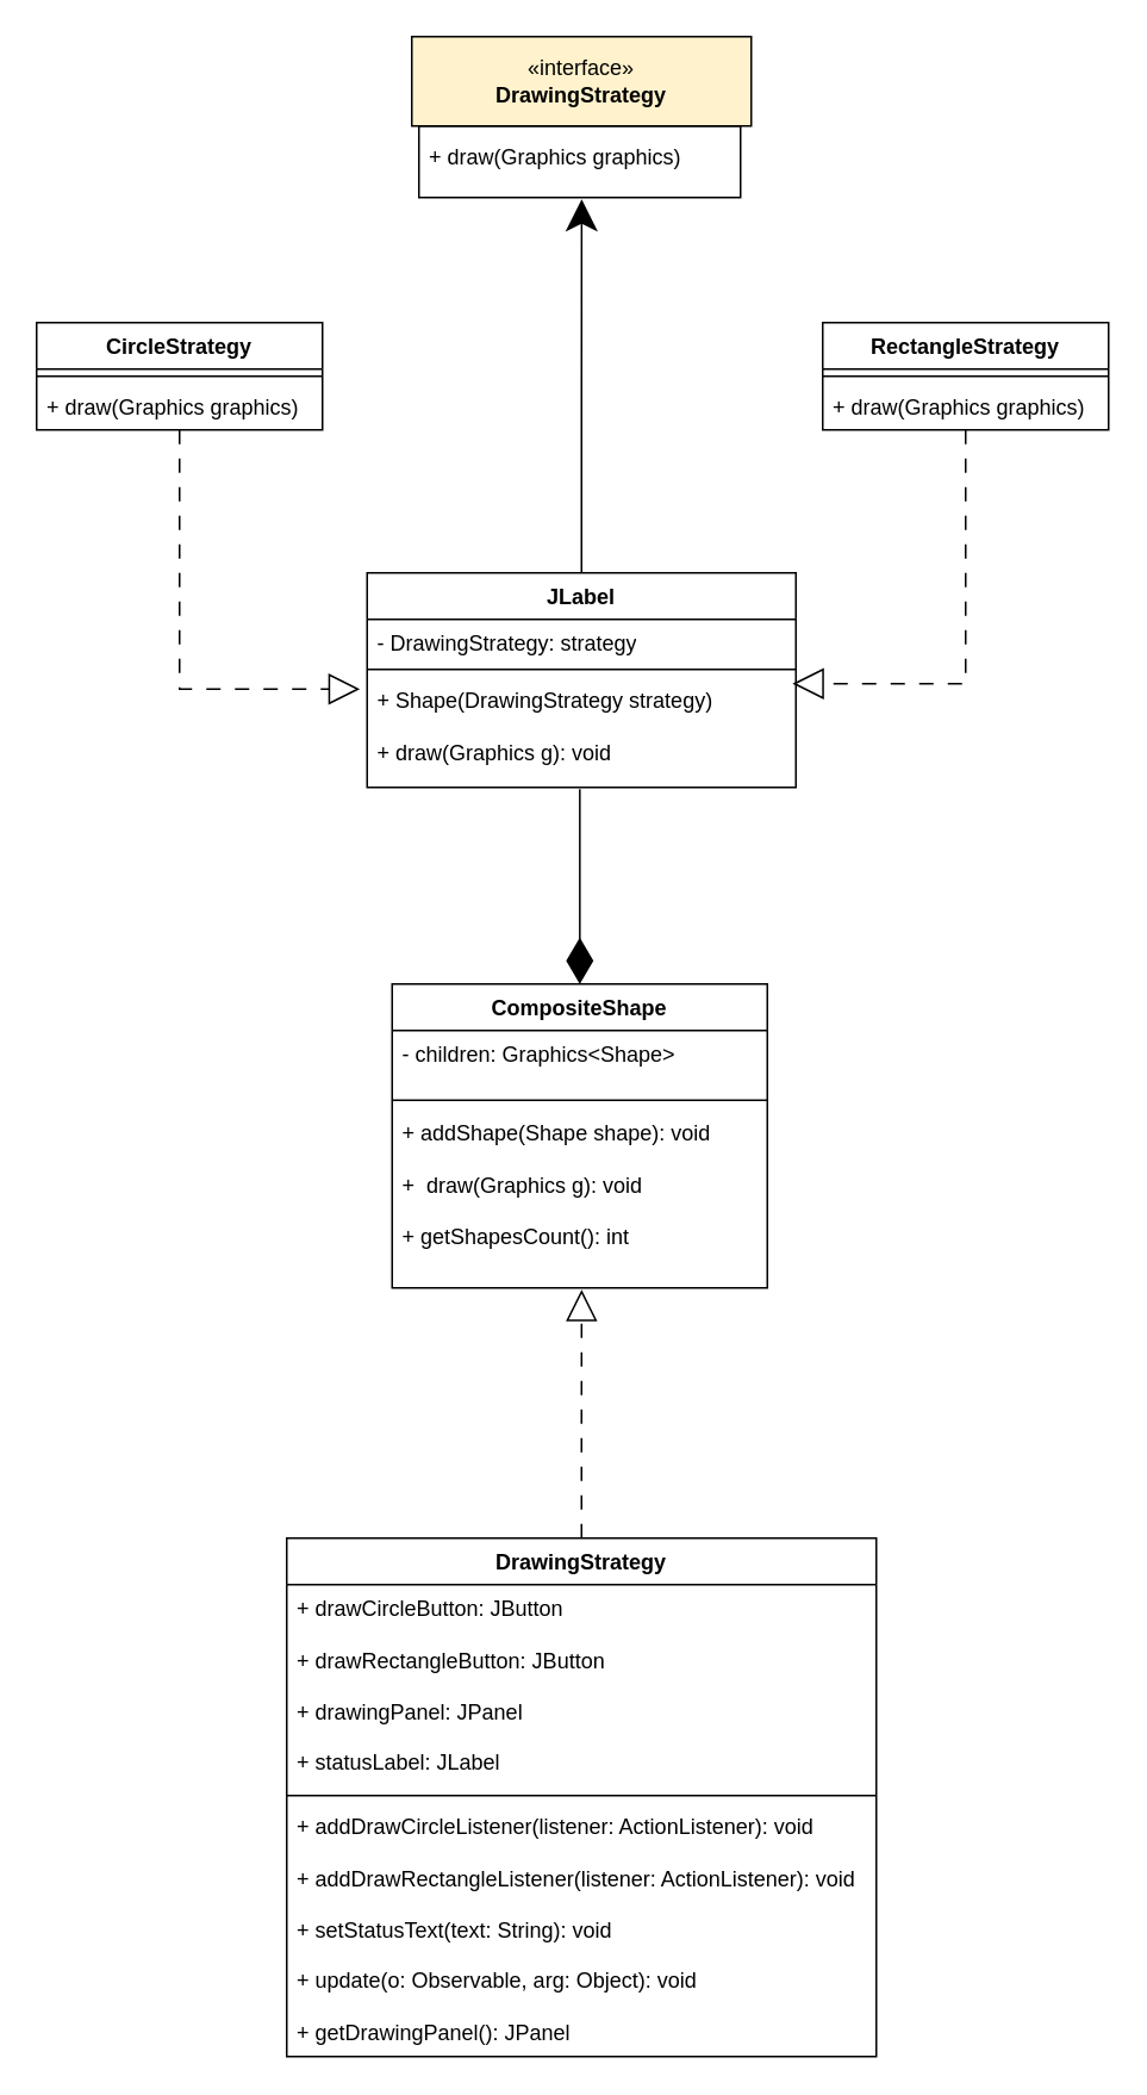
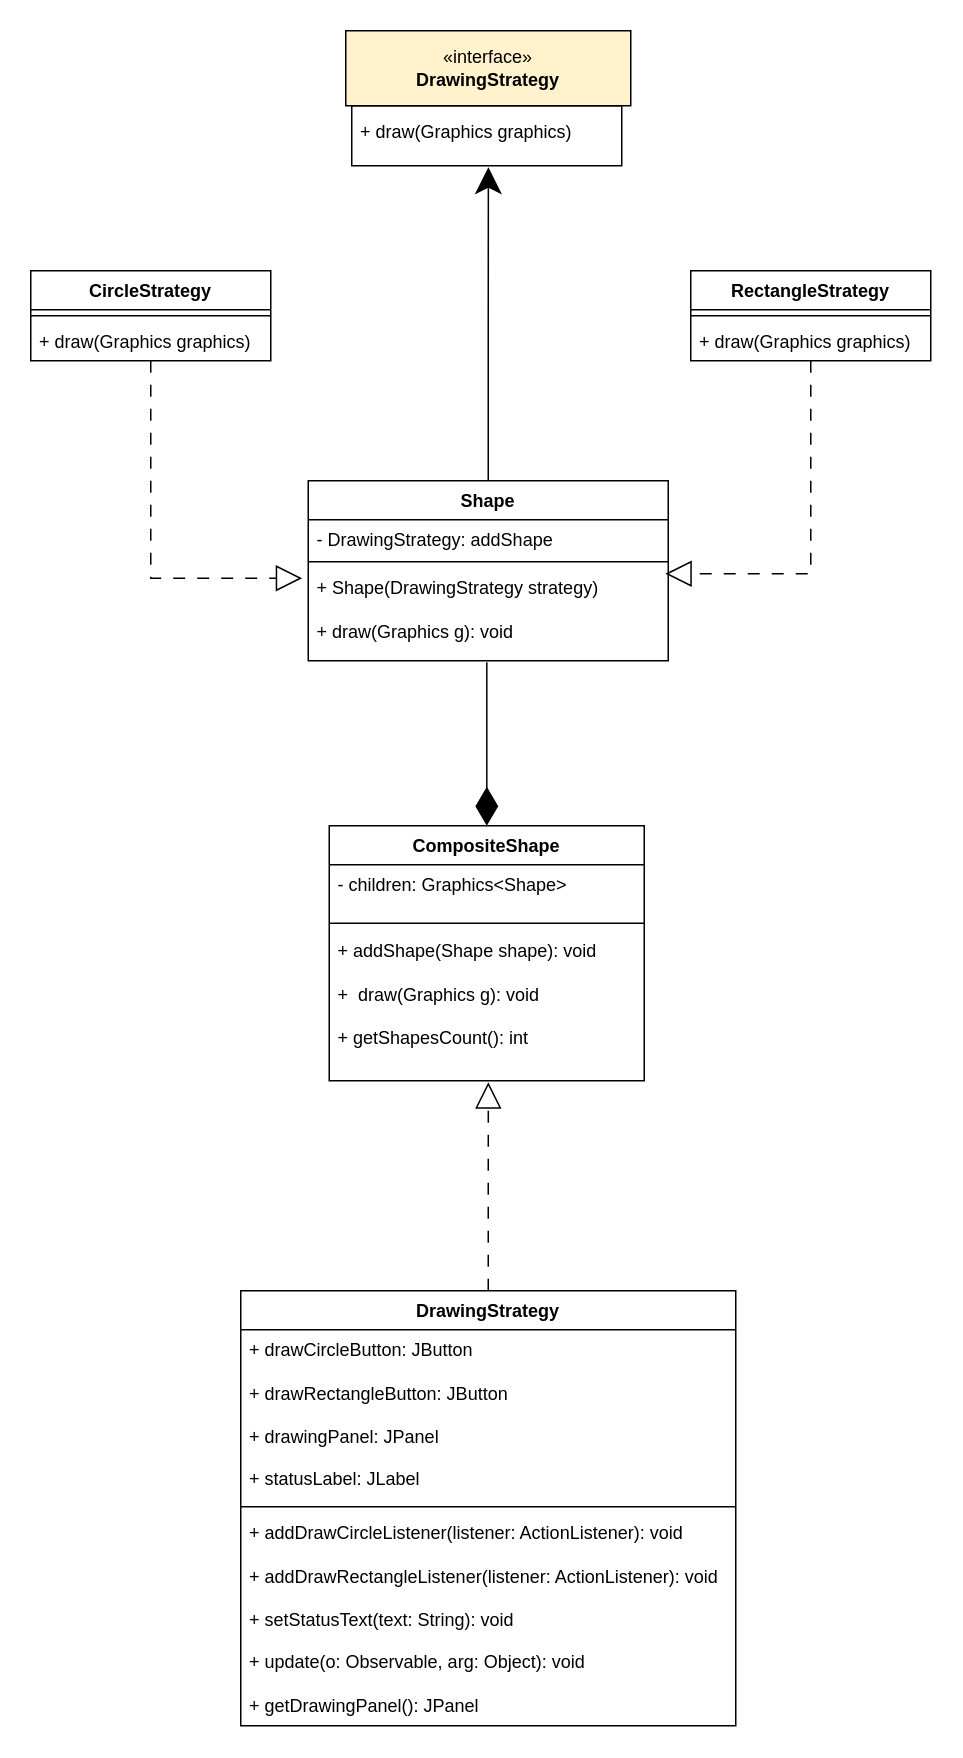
  <mxCell id="0" />
  <mxCell id="1" parent="0" />
  <mxCell id="2" value="" style="swimlane;fontStyle=1;align=center;verticalAlign=top;childLayout=stackLayout;horizontal=1;startSize=26;horizontalStack=0;resizeParent=1;resizeParentMax=0;resizeLast=0;collapsible=1;marginBottom=0;whiteSpace=wrap;html=1;" vertex="1" parent="1"><mxGeometry x="234" y="40" width="180" height="70" as="geometry" /></mxCell>
  <mxCell id="3" value="" style="line;strokeWidth=1;fillColor=none;align=left;verticalAlign=middle;spacingTop=-1;spacingLeft=3;spacingRight=3;rotatable=0;labelPosition=right;points=[];portConstraint=eastwest;strokeColor=inherit;" vertex="1" parent="2"><mxGeometry y="26" width="180" height="8" as="geometry" /></mxCell>
  <mxCell id="4" value="+ draw(Graphics graphics)" style="text;strokeColor=none;fillColor=none;align=left;verticalAlign=top;spacingLeft=4;spacingRight=4;overflow=hidden;rotatable=0;points=[[0,0.5],[1,0.5]];portConstraint=eastwest;whiteSpace=wrap;html=1;" vertex="1" parent="2"><mxGeometry y="34" width="180" height="36" as="geometry" /></mxCell>
  <mxCell id="5" value="«interface»&lt;br&gt;&lt;b&gt;DrawingStrategy&lt;/b&gt;" style="html=1;whiteSpace=wrap;fillColor=#fff2cc;" vertex="1" parent="1"><mxGeometry x="230" y="20" width="190" height="50" as="geometry" /></mxCell>
  <mxCell id="6" value="CircleStrategy" style="swimlane;fontStyle=1;align=center;verticalAlign=top;childLayout=stackLayout;horizontal=1;startSize=26;horizontalStack=0;resizeParent=1;resizeParentMax=0;resizeLast=0;collapsible=1;marginBottom=0;whiteSpace=wrap;html=1;" vertex="1" parent="1"><mxGeometry x="20" y="180" width="160" height="60" as="geometry" /></mxCell>
  <mxCell id="7" value="" style="line;strokeWidth=1;fillColor=none;align=left;verticalAlign=middle;spacingTop=-1;spacingLeft=3;spacingRight=3;rotatable=0;labelPosition=right;points=[];portConstraint=eastwest;strokeColor=inherit;" vertex="1" parent="6"><mxGeometry y="26" width="160" height="8" as="geometry" /></mxCell>
  <mxCell id="8" value="+ draw(Graphics graphics)" style="text;strokeColor=none;fillColor=none;align=left;verticalAlign=top;spacingLeft=4;spacingRight=4;overflow=hidden;rotatable=0;points=[[0,0.5],[1,0.5]];portConstraint=eastwest;whiteSpace=wrap;html=1;" vertex="1" parent="6"><mxGeometry y="34" width="160" height="26" as="geometry" /></mxCell>
  <mxCell id="9" value="RectangleStrategy" style="swimlane;fontStyle=1;align=center;verticalAlign=top;childLayout=stackLayout;horizontal=1;startSize=26;horizontalStack=0;resizeParent=1;resizeParentMax=0;resizeLast=0;collapsible=1;marginBottom=0;whiteSpace=wrap;html=1;" vertex="1" parent="1"><mxGeometry x="460" y="180" width="160" height="60" as="geometry" /></mxCell>
  <mxCell id="10" value="" style="line;strokeWidth=1;fillColor=none;align=left;verticalAlign=middle;spacingTop=-1;spacingLeft=3;spacingRight=3;rotatable=0;labelPosition=right;points=[];portConstraint=eastwest;strokeColor=inherit;" vertex="1" parent="9"><mxGeometry y="26" width="160" height="8" as="geometry" /></mxCell>
  <mxCell id="11" value="+ draw(Graphics graphics)" style="text;strokeColor=none;fillColor=none;align=left;verticalAlign=top;spacingLeft=4;spacingRight=4;overflow=hidden;rotatable=0;points=[[0,0.5],[1,0.5]];portConstraint=eastwest;whiteSpace=wrap;html=1;" vertex="1" parent="9"><mxGeometry y="34" width="160" height="26" as="geometry" /></mxCell>
- <mxCell id="12" value="JLabel" style="swimlane;fontStyle=1;align=center;verticalAlign=top;childLayout=stackLayout;horizontal=1;startSize=26;horizontalStack=0;resizeParent=1;resizeParentMax=0;resizeLast=0;collapsible=1;marginBottom=0;whiteSpace=wrap;html=1;" vertex="1" parent="1"><mxGeometry x="205" y="320" width="240" height="120" as="geometry" /></mxCell>
- <mxCell id="13" value="- DrawingStrategy&lt;span style=&quot;background-color: initial;&quot;&gt;:&amp;nbsp;&lt;/span&gt;&lt;span style=&quot;background-color: initial;&quot;&gt;strategy&lt;/span&gt;" style="text;strokeColor=none;fillColor=none;align=left;verticalAlign=top;spacingLeft=4;spacingRight=4;overflow=hidden;rotatable=0;points=[[0,0.5],[1,0.5]];portConstraint=eastwest;whiteSpace=wrap;html=1;" vertex="1" parent="12"><mxGeometry y="26" width="240" height="24" as="geometry" /></mxCell>
+ <mxCell id="12" value="Shape" style="swimlane;fontStyle=1;align=center;verticalAlign=top;childLayout=stackLayout;horizontal=1;startSize=26;horizontalStack=0;resizeParent=1;resizeParentMax=0;resizeLast=0;collapsible=1;marginBottom=0;whiteSpace=wrap;html=1;" vertex="1" parent="1"><mxGeometry x="205" y="320" width="240" height="120" as="geometry" /></mxCell>
+ <mxCell id="13" value="- DrawingStrategy&lt;span style=&quot;background-color: initial;&quot;&gt;:&amp;nbsp;&lt;/span&gt;&lt;span style=&quot;background-color: initial;&quot;&gt;addShape&lt;/span&gt;" style="text;strokeColor=none;fillColor=none;align=left;verticalAlign=top;spacingLeft=4;spacingRight=4;overflow=hidden;rotatable=0;points=[[0,0.5],[1,0.5]];portConstraint=eastwest;whiteSpace=wrap;html=1;" vertex="1" parent="12"><mxGeometry y="26" width="240" height="24" as="geometry" /></mxCell>
  <mxCell id="14" value="" style="line;strokeWidth=1;fillColor=none;align=left;verticalAlign=middle;spacingTop=-1;spacingLeft=3;spacingRight=3;rotatable=0;labelPosition=right;points=[];portConstraint=eastwest;strokeColor=inherit;" vertex="1" parent="12"><mxGeometry y="50" width="240" height="8" as="geometry" /></mxCell>
  <mxCell id="15" value="+ Shape(DrawingStrategy strategy)&lt;br&gt;&lt;br&gt;+&amp;nbsp;draw(Graphics g): void" style="text;strokeColor=none;fillColor=none;align=left;verticalAlign=top;spacingLeft=4;spacingRight=4;overflow=hidden;rotatable=0;points=[[0,0.5],[1,0.5]];portConstraint=eastwest;whiteSpace=wrap;html=1;" vertex="1" parent="12"><mxGeometry y="58" width="240" height="62" as="geometry" /></mxCell>
  <mxCell id="16" style="edgeStyle=orthogonalEdgeStyle;rounded=0;orthogonalLoop=1;jettySize=auto;html=1;entryX=-0.017;entryY=0.113;entryDx=0;entryDy=0;entryPerimeter=0;endArrow=block;endFill=0;startSize=12;endSize=15;dashed=1;dashPattern=8 8;" edge="1" parent="1" source="6" target="15"><mxGeometry relative="1" as="geometry" /></mxCell>
  <mxCell id="17" style="edgeStyle=orthogonalEdgeStyle;rounded=0;orthogonalLoop=1;jettySize=auto;html=1;entryX=0.992;entryY=0.065;entryDx=0;entryDy=0;entryPerimeter=0;endArrow=block;endFill=0;startSize=15;jumpSize=15;endSize=15;dashed=1;dashPattern=8 8;" edge="1" parent="1" source="9" target="15"><mxGeometry relative="1" as="geometry" /></mxCell>
  <mxCell id="18" style="edgeStyle=orthogonalEdgeStyle;rounded=0;orthogonalLoop=1;jettySize=auto;html=1;entryX=0.506;entryY=1.028;entryDx=0;entryDy=0;entryPerimeter=0;startSize=15;endSize=15;" edge="1" parent="1" source="12" target="4"><mxGeometry relative="1" as="geometry" /></mxCell>
  <mxCell id="19" value="CompositeShape" style="swimlane;fontStyle=1;align=center;verticalAlign=top;childLayout=stackLayout;horizontal=1;startSize=26;horizontalStack=0;resizeParent=1;resizeParentMax=0;resizeLast=0;collapsible=1;marginBottom=0;whiteSpace=wrap;html=1;" vertex="1" parent="1"><mxGeometry x="219" y="550" width="210" height="170" as="geometry" /></mxCell>
  <mxCell id="20" value="- children: Graphics&amp;lt;Shape&amp;gt;" style="text;strokeColor=none;fillColor=none;align=left;verticalAlign=top;spacingLeft=4;spacingRight=4;overflow=hidden;rotatable=0;points=[[0,0.5],[1,0.5]];portConstraint=eastwest;whiteSpace=wrap;html=1;" vertex="1" parent="19"><mxGeometry y="26" width="210" height="34" as="geometry" /></mxCell>
  <mxCell id="21" value="" style="line;strokeWidth=1;fillColor=none;align=left;verticalAlign=middle;spacingTop=-1;spacingLeft=3;spacingRight=3;rotatable=0;labelPosition=right;points=[];portConstraint=eastwest;strokeColor=inherit;" vertex="1" parent="19"><mxGeometry y="60" width="210" height="10" as="geometry" /></mxCell>
  <mxCell id="22" value="+ addShape(Shape shape): void&lt;br&gt;&lt;br&gt;+&amp;nbsp; draw(Graphics g): void&lt;br&gt;&lt;br&gt;+ getShapesCount(): int&amp;nbsp;" style="text;strokeColor=none;fillColor=none;align=left;verticalAlign=top;spacingLeft=4;spacingRight=4;overflow=hidden;rotatable=0;points=[[0,0.5],[1,0.5]];portConstraint=eastwest;whiteSpace=wrap;html=1;" vertex="1" parent="19"><mxGeometry y="70" width="210" height="100" as="geometry" /></mxCell>
  <mxCell id="23" style="edgeStyle=orthogonalEdgeStyle;rounded=0;orthogonalLoop=1;jettySize=auto;html=1;entryX=0.496;entryY=1.016;entryDx=0;entryDy=0;entryPerimeter=0;endArrow=none;endFill=0;startArrow=diamondThin;startFill=1;targetPerimeterSpacing=4;startSize=23;" edge="1" parent="1" source="19" target="15"><mxGeometry relative="1" as="geometry" /></mxCell>
  <mxCell id="24" value="DrawingStrategy" style="swimlane;fontStyle=1;align=center;verticalAlign=top;childLayout=stackLayout;horizontal=1;startSize=26;horizontalStack=0;resizeParent=1;resizeParentMax=0;resizeLast=0;collapsible=1;marginBottom=0;whiteSpace=wrap;html=1;" vertex="1" parent="1"><mxGeometry x="160" y="860" width="330" height="290" as="geometry" /></mxCell>
  <mxCell id="25" value="+ drawCircleButton:&amp;nbsp;JButton&lt;br&gt;&lt;br&gt;+&amp;nbsp;drawRectangleButton:&amp;nbsp;JButton&lt;br&gt;&lt;br&gt;+&amp;nbsp;drawingPanel: JPanel&lt;br&gt;&lt;br&gt;+ statusLabel: JLabel" style="text;strokeColor=none;fillColor=none;align=left;verticalAlign=top;spacingLeft=4;spacingRight=4;overflow=hidden;rotatable=0;points=[[0,0.5],[1,0.5]];portConstraint=eastwest;whiteSpace=wrap;html=1;" vertex="1" parent="24"><mxGeometry y="26" width="330" height="114" as="geometry" /></mxCell>
  <mxCell id="26" value="" style="line;strokeWidth=1;fillColor=none;align=left;verticalAlign=middle;spacingTop=-1;spacingLeft=3;spacingRight=3;rotatable=0;labelPosition=right;points=[];portConstraint=eastwest;strokeColor=inherit;" vertex="1" parent="24"><mxGeometry y="140" width="330" height="8" as="geometry" /></mxCell>
  <mxCell id="27" value="&lt;div&gt;+ addDrawCircleListener(listener: ActionListener): void&lt;/div&gt;&lt;div&gt;&lt;br&gt;&lt;/div&gt;&lt;div&gt;+ addDrawRectangleListener(listener: ActionListener): void&lt;/div&gt;&lt;div&gt;&lt;br&gt;&lt;/div&gt;&lt;div&gt;+ setStatusText(text: String): void&lt;/div&gt;&lt;div&gt;&lt;br&gt;&lt;/div&gt;&lt;div&gt;+ update(o: Observable, arg: Object): void&lt;/div&gt;&lt;div&gt;&lt;br&gt;&lt;/div&gt;&lt;div&gt;+ getDrawingPanel(): JPanel&lt;/div&gt;" style="text;strokeColor=none;fillColor=none;align=left;verticalAlign=top;spacingLeft=4;spacingRight=4;overflow=hidden;rotatable=0;points=[[0,0.5],[1,0.5]];portConstraint=eastwest;whiteSpace=wrap;html=1;" vertex="1" parent="24"><mxGeometry y="148" width="330" height="142" as="geometry" /></mxCell>
  <mxCell id="28" style="edgeStyle=orthogonalEdgeStyle;rounded=0;orthogonalLoop=1;jettySize=auto;html=1;entryX=0.505;entryY=1.01;entryDx=0;entryDy=0;entryPerimeter=0;endArrow=block;endFill=0;dashed=1;startSize=11;endSize=15;dashPattern=8 8;" edge="1" parent="1" source="24" target="22"><mxGeometry relative="1" as="geometry" /></mxCell>
